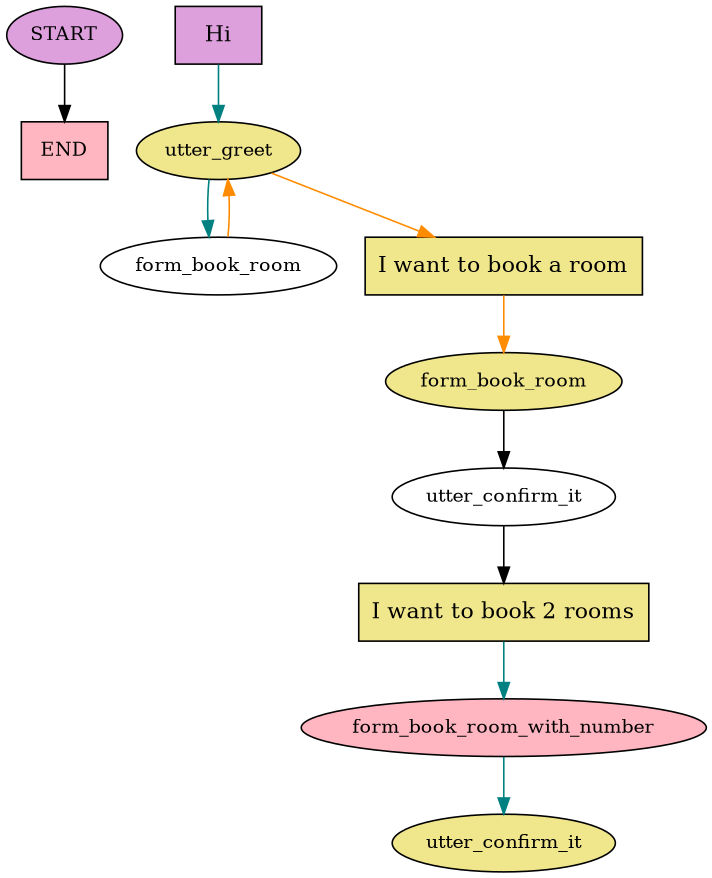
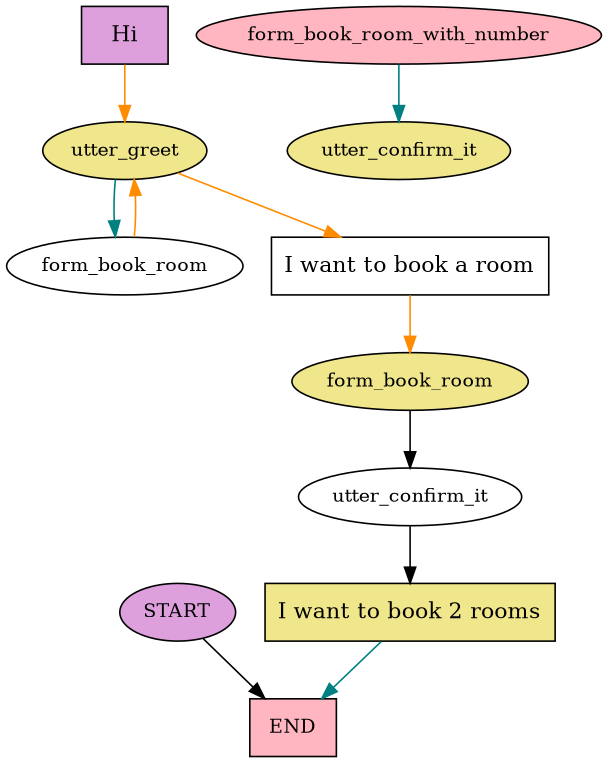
  digraph {
    node [fillcolor=khaki fontsize=12 style=filled]
    edge [color=darkorange]
    n1 [fillcolor=plum label=START]
    n2 [fillcolor=lightpink label=END shape=box]
    n3 [fillcolor=plum label=Hi shape=rect fontsize=""]
    n4 [label=utter_greet]
    n5 [fillcolor=white label=form_book_room]
-   n6 [label="I want to book a room" shape=rect fontsize=""]
+   n6 [fillcolor=white label="I want to book a room" shape=rect fontsize=""]
    n7 [label=form_book_room]
    n8 [fillcolor=white label=utter_confirm_it]
    n9 [label="I want to book 2 rooms" shape=rect fontsize=""]
    n10 [fillcolor=lightpink label=form_book_room_with_number]
    n11 [label=utter_confirm_it]
    n1 -> n2 [color=black]
-   n3 -> n4 [color=teal]
+   n3 -> n4
    n4 -> n5 [color=teal]
    n4 -> n6
    n5 -> n4
    n6 -> n7
    n7 -> n8 [color=black]
    n8 -> n9 [color=black]
-   n9 -> n10 [color=teal]
+   n9 -> n2 [color=teal]
    n10 -> n11 [color=teal]
  }
